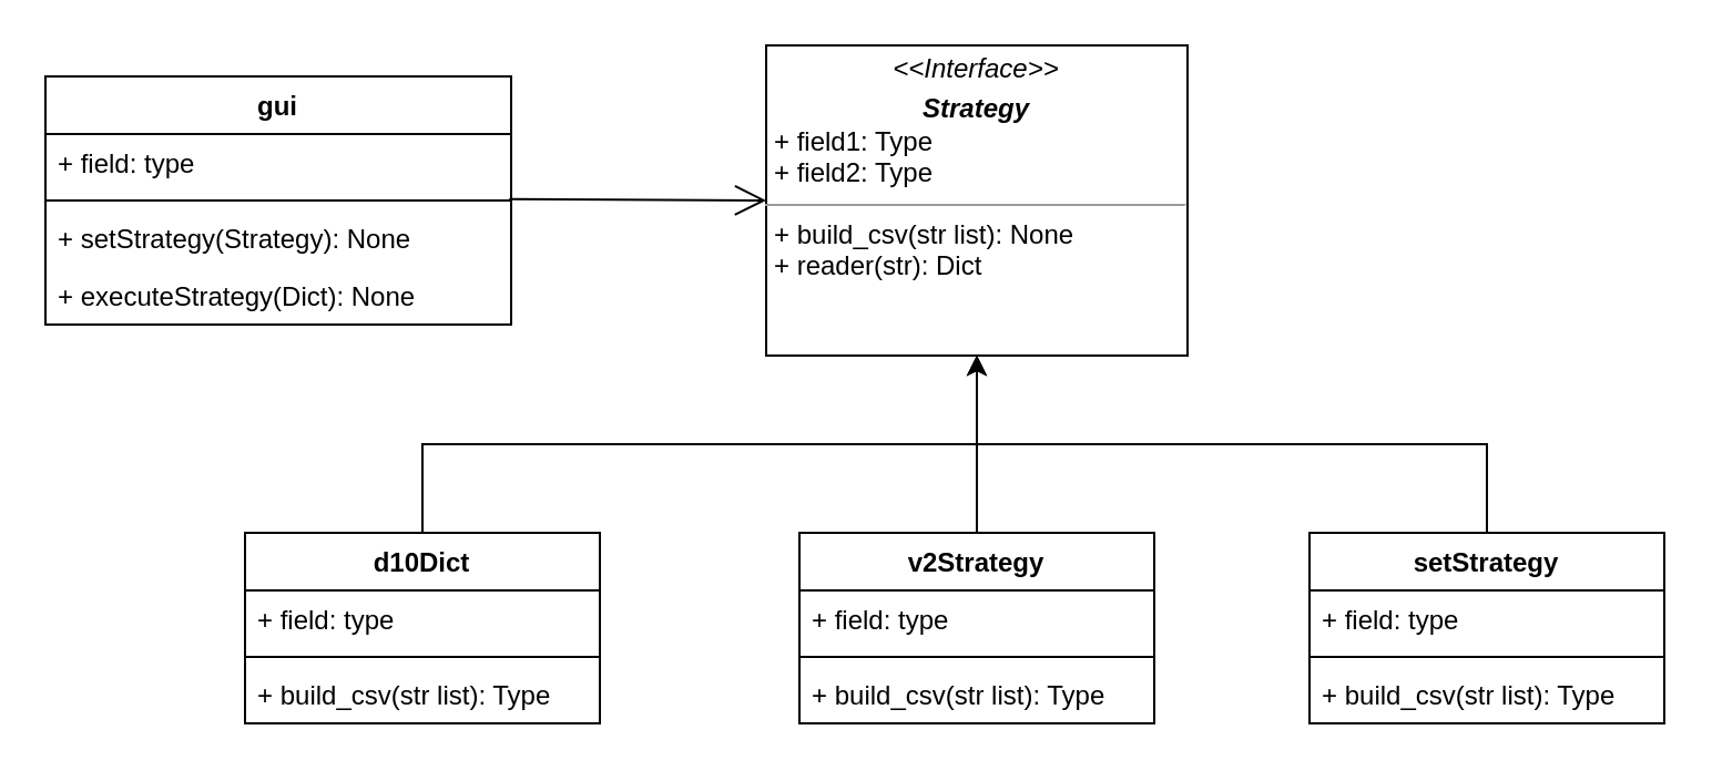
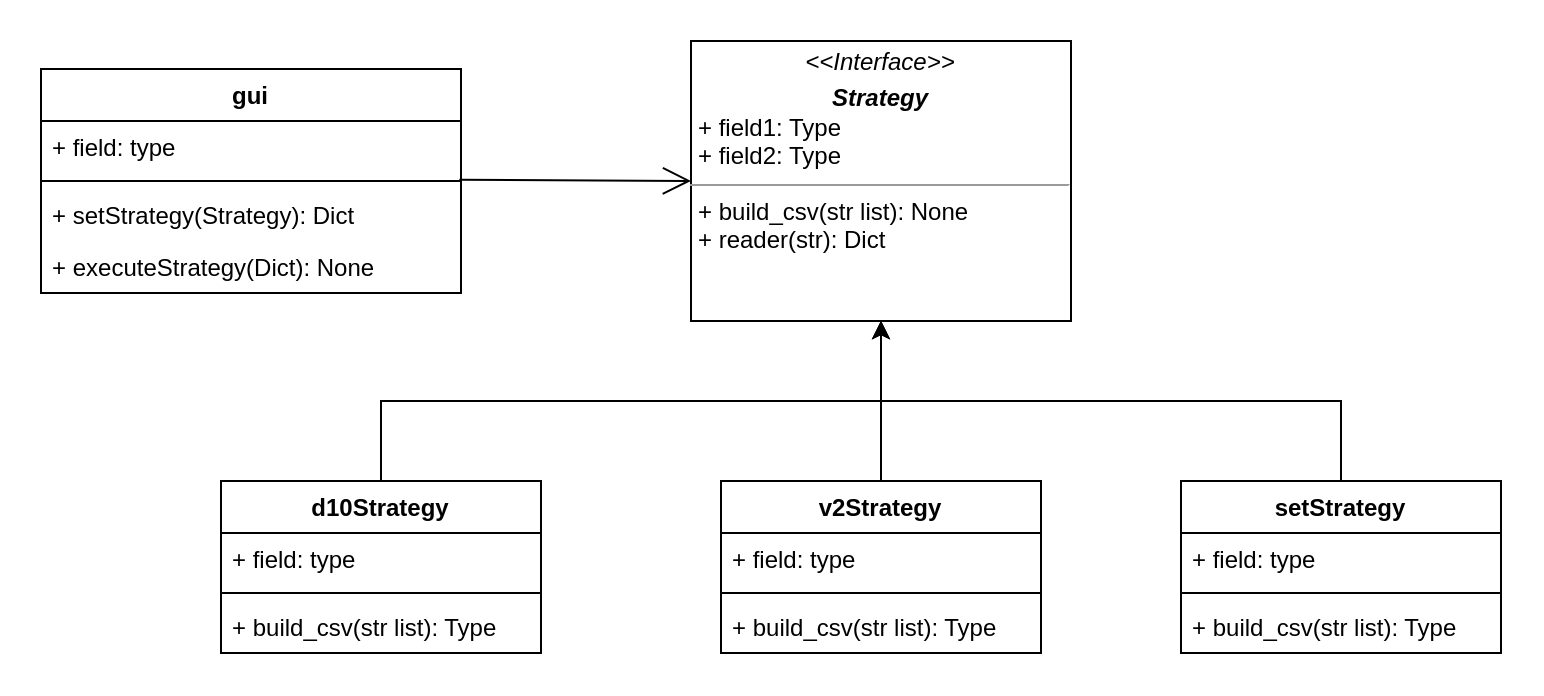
  <mxCell id="0" />
  <mxCell id="1" parent="0" />
  <mxCell id="2" value="&lt;p style=&quot;margin: 0px ; margin-top: 4px ; text-align: center&quot;&gt;&lt;i&gt;&amp;lt;&amp;lt;Interface&amp;gt;&amp;gt;&lt;/i&gt;&lt;br&gt;&lt;/p&gt;&lt;p style=&quot;margin: 0px ; margin-top: 4px ; text-align: center&quot;&gt;&lt;i&gt;&lt;b&gt;Strategy&lt;/b&gt;&lt;/i&gt;&lt;/p&gt;&lt;p style=&quot;margin: 0px ; margin-left: 4px&quot;&gt;+ field1: Type&lt;br&gt;+ field2: Type&lt;/p&gt;&lt;hr size=&quot;1&quot;&gt;&lt;p style=&quot;margin: 0px ; margin-left: 4px&quot;&gt;+ build_csv(str list): None&lt;br&gt;+ reader(str): Dict&lt;/p&gt;" style="verticalAlign=top;align=left;overflow=fill;fontSize=12;fontFamily=Helvetica;html=1;" vertex="1" parent="1"><mxGeometry x="345" y="20" width="190" height="140" as="geometry" /></mxCell>
  <mxCell id="3" value="" style="edgeStyle=orthogonalEdgeStyle;rounded=0;orthogonalLoop=1;jettySize=auto;html=1;" edge="1" parent="1" source="14"><mxGeometry relative="1" as="geometry"><mxPoint x="440" y="160" as="targetPoint" /></mxGeometry></mxCell>
  <mxCell id="4" style="edgeStyle=orthogonalEdgeStyle;rounded=0;orthogonalLoop=1;jettySize=auto;html=1;exitX=0.5;exitY=0;exitDx=0;exitDy=0;entryX=0.5;entryY=1;entryDx=0;entryDy=0;" edge="1" parent="1" source="5" target="2"><mxGeometry relative="1" as="geometry" /></mxCell>
  <mxCell id="5" value="setStrategy" style="swimlane;fontStyle=1;align=center;verticalAlign=top;childLayout=stackLayout;horizontal=1;startSize=26;horizontalStack=0;resizeParent=1;resizeParentMax=0;resizeLast=0;collapsible=1;marginBottom=0;" vertex="1" parent="1"><mxGeometry x="590" y="240" width="160" height="86" as="geometry" /></mxCell>
  <mxCell id="6" value="+ field: type" style="text;strokeColor=none;fillColor=none;align=left;verticalAlign=top;spacingLeft=4;spacingRight=4;overflow=hidden;rotatable=0;points=[[0,0.5],[1,0.5]];portConstraint=eastwest;" vertex="1" parent="5"><mxGeometry y="26" width="160" height="26" as="geometry" /></mxCell>
  <mxCell id="7" value="" style="line;strokeWidth=1;fillColor=none;align=left;verticalAlign=middle;spacingTop=-1;spacingLeft=3;spacingRight=3;rotatable=0;labelPosition=right;points=[];portConstraint=eastwest;" vertex="1" parent="5"><mxGeometry y="52" width="160" height="8" as="geometry" /></mxCell>
  <mxCell id="8" value="+ build_csv(str list): Type" style="text;strokeColor=none;fillColor=none;align=left;verticalAlign=top;spacingLeft=4;spacingRight=4;overflow=hidden;rotatable=0;points=[[0,0.5],[1,0.5]];portConstraint=eastwest;" vertex="1" parent="5"><mxGeometry y="60" width="160" height="26" as="geometry" /></mxCell>
  <mxCell id="9" style="edgeStyle=orthogonalEdgeStyle;rounded=0;orthogonalLoop=1;jettySize=auto;html=1;exitX=0.5;exitY=0;exitDx=0;exitDy=0;entryX=0.5;entryY=1;entryDx=0;entryDy=0;" edge="1" parent="1" source="10" target="2"><mxGeometry relative="1" as="geometry" /></mxCell>
- <mxCell id="10" value="d10Dict" style="swimlane;fontStyle=1;align=center;verticalAlign=top;childLayout=stackLayout;horizontal=1;startSize=26;horizontalStack=0;resizeParent=1;resizeParentMax=0;resizeLast=0;collapsible=1;marginBottom=0;" vertex="1" parent="1"><mxGeometry x="110" y="240" width="160" height="86" as="geometry" /></mxCell>
+ <mxCell id="10" value="d10Strategy" style="swimlane;fontStyle=1;align=center;verticalAlign=top;childLayout=stackLayout;horizontal=1;startSize=26;horizontalStack=0;resizeParent=1;resizeParentMax=0;resizeLast=0;collapsible=1;marginBottom=0;" vertex="1" parent="1"><mxGeometry x="110" y="240" width="160" height="86" as="geometry" /></mxCell>
  <mxCell id="11" value="+ field: type" style="text;strokeColor=none;fillColor=none;align=left;verticalAlign=top;spacingLeft=4;spacingRight=4;overflow=hidden;rotatable=0;points=[[0,0.5],[1,0.5]];portConstraint=eastwest;" vertex="1" parent="10"><mxGeometry y="26" width="160" height="26" as="geometry" /></mxCell>
  <mxCell id="12" value="" style="line;strokeWidth=1;fillColor=none;align=left;verticalAlign=middle;spacingTop=-1;spacingLeft=3;spacingRight=3;rotatable=0;labelPosition=right;points=[];portConstraint=eastwest;" vertex="1" parent="10"><mxGeometry y="52" width="160" height="8" as="geometry" /></mxCell>
  <mxCell id="13" value="+ build_csv(str list): Type" style="text;strokeColor=none;fillColor=none;align=left;verticalAlign=top;spacingLeft=4;spacingRight=4;overflow=hidden;rotatable=0;points=[[0,0.5],[1,0.5]];portConstraint=eastwest;" vertex="1" parent="10"><mxGeometry y="60" width="160" height="26" as="geometry" /></mxCell>
  <mxCell id="14" value="v2Strategy" style="swimlane;fontStyle=1;align=center;verticalAlign=top;childLayout=stackLayout;horizontal=1;startSize=26;horizontalStack=0;resizeParent=1;resizeParentMax=0;resizeLast=0;collapsible=1;marginBottom=0;" vertex="1" parent="1"><mxGeometry x="360" y="240" width="160" height="86" as="geometry" /></mxCell>
  <mxCell id="15" value="+ field: type" style="text;strokeColor=none;fillColor=none;align=left;verticalAlign=top;spacingLeft=4;spacingRight=4;overflow=hidden;rotatable=0;points=[[0,0.5],[1,0.5]];portConstraint=eastwest;" vertex="1" parent="14"><mxGeometry y="26" width="160" height="26" as="geometry" /></mxCell>
  <mxCell id="16" value="" style="line;strokeWidth=1;fillColor=none;align=left;verticalAlign=middle;spacingTop=-1;spacingLeft=3;spacingRight=3;rotatable=0;labelPosition=right;points=[];portConstraint=eastwest;" vertex="1" parent="14"><mxGeometry y="52" width="160" height="8" as="geometry" /></mxCell>
  <mxCell id="17" value="+ build_csv(str list): Type" style="text;strokeColor=none;fillColor=none;align=left;verticalAlign=top;spacingLeft=4;spacingRight=4;overflow=hidden;rotatable=0;points=[[0,0.5],[1,0.5]];portConstraint=eastwest;" vertex="1" parent="14"><mxGeometry y="60" width="160" height="26" as="geometry" /></mxCell>
  <mxCell id="18" value="" style="endArrow=open;endFill=1;endSize=12;html=1;exitX=0.996;exitY=0.417;exitDx=0;exitDy=0;exitPerimeter=0;entryX=0;entryY=0.5;entryDx=0;entryDy=0;" edge="1" parent="1" source="21" target="2"><mxGeometry width="160" relative="1" as="geometry"><mxPoint x="210" y="89.5" as="sourcePoint" /><mxPoint x="340" y="90" as="targetPoint" /></mxGeometry></mxCell>
  <mxCell id="19" value="gui" style="swimlane;fontStyle=1;align=center;verticalAlign=top;childLayout=stackLayout;horizontal=1;startSize=26;horizontalStack=0;resizeParent=1;resizeParentMax=0;resizeLast=0;collapsible=1;marginBottom=0;" vertex="1" parent="1"><mxGeometry x="20" y="34" width="210" height="112" as="geometry" /></mxCell>
  <mxCell id="20" value="+ field: type" style="text;strokeColor=none;fillColor=none;align=left;verticalAlign=top;spacingLeft=4;spacingRight=4;overflow=hidden;rotatable=0;points=[[0,0.5],[1,0.5]];portConstraint=eastwest;" vertex="1" parent="19"><mxGeometry y="26" width="210" height="26" as="geometry" /></mxCell>
  <mxCell id="21" value="" style="line;strokeWidth=1;fillColor=none;align=left;verticalAlign=middle;spacingTop=-1;spacingLeft=3;spacingRight=3;rotatable=0;labelPosition=right;points=[];portConstraint=eastwest;" vertex="1" parent="19"><mxGeometry y="52" width="210" height="8" as="geometry" /></mxCell>
- <mxCell id="22" value="+ setStrategy(Strategy): None" style="text;strokeColor=none;fillColor=none;align=left;verticalAlign=top;spacingLeft=4;spacingRight=4;overflow=hidden;rotatable=0;points=[[0,0.5],[1,0.5]];portConstraint=eastwest;" vertex="1" parent="19"><mxGeometry y="60" width="210" height="26" as="geometry" /></mxCell>
+ <mxCell id="22" value="+ setStrategy(Strategy): Dict" style="text;strokeColor=none;fillColor=none;align=left;verticalAlign=top;spacingLeft=4;spacingRight=4;overflow=hidden;rotatable=0;points=[[0,0.5],[1,0.5]];portConstraint=eastwest;" vertex="1" parent="19"><mxGeometry y="60" width="210" height="26" as="geometry" /></mxCell>
  <mxCell id="23" value="+ executeStrategy(Dict): None" style="text;strokeColor=none;fillColor=none;align=left;verticalAlign=top;spacingLeft=4;spacingRight=4;overflow=hidden;rotatable=0;points=[[0,0.5],[1,0.5]];portConstraint=eastwest;" vertex="1" parent="19"><mxGeometry y="86" width="210" height="26" as="geometry" /></mxCell>
